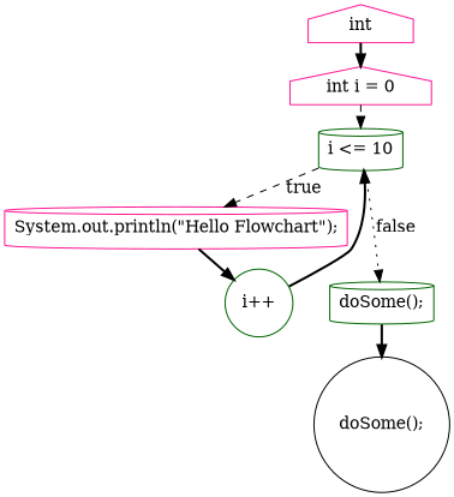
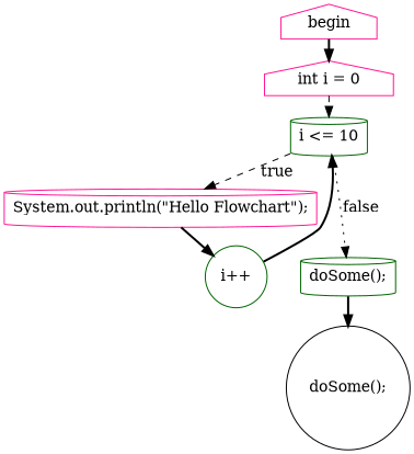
  digraph {
    nodesep=0.1
    ranksep=0.1
    node [color=deeppink fillcolor=white shape=cylinder style=filled]
    edge [style=bold]
-   n1 [label=int shape=house]
+   n1 [label=begin shape=house]
    n2 [label="int i = 0" shape=house]
    n3 [color=darkgreen label="i \<= 10"]
    n4 [label="System.out.println(\"Hello Flowchart\");"]
    n5 [color=darkgreen label="doSome();"]
    n6 [color=darkgreen label="i++" shape=circle]
    n7 [color=black label="doSome();" shape=circle]
    n1 -> n2
    n2 -> n3 [style=dashed]
    n3 -> n4 [label=true minlen=1 style=dashed]
    n3 -> n5 [label=false minlen=2 style=dotted]
    n4 -> n6
    n5 -> n7
    n6 -> n3
  }
